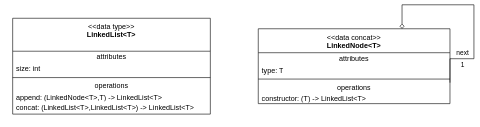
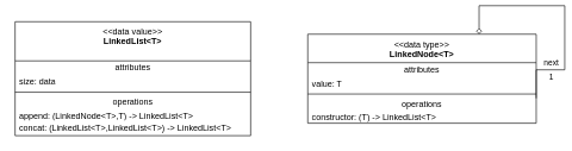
  <mxCell id="0" />
  <mxCell id="1" parent="0" />
- <mxCell id="2" value="&amp;lt;&amp;lt;data concat&amp;gt;&amp;gt;&lt;br&gt;&lt;b&gt;LinkedNode&amp;lt;T&amp;gt;&lt;/b&gt;&lt;div&gt;&lt;br&gt;&lt;/div&gt;" style="swimlane;fontStyle=0;align=center;verticalAlign=top;childLayout=stackLayout;horizontal=1;startSize=40;horizontalStack=0;resizeParent=1;resizeParentMax=0;resizeLast=0;collapsible=0;marginBottom=0;html=1;whiteSpace=wrap;" vertex="1" parent="1"><mxGeometry x="430" y="37.5" width="320" height="125" as="geometry" /></mxCell>
+ <mxCell id="2" value="&amp;lt;&amp;lt;data type&amp;gt;&amp;gt;&lt;br&gt;&lt;b&gt;LinkedNode&amp;lt;T&amp;gt;&lt;/b&gt;&lt;div&gt;&lt;br&gt;&lt;/div&gt;" style="swimlane;fontStyle=0;align=center;verticalAlign=top;childLayout=stackLayout;horizontal=1;startSize=40;horizontalStack=0;resizeParent=1;resizeParentMax=0;resizeLast=0;collapsible=0;marginBottom=0;html=1;whiteSpace=wrap;" vertex="1" parent="1"><mxGeometry x="430" y="37.5" width="320" height="125" as="geometry" /></mxCell>
  <mxCell id="3" style="edgeStyle=orthogonalEdgeStyle;rounded=0;orthogonalLoop=1;jettySize=auto;html=1;entryX=0.75;entryY=0;entryDx=0;entryDy=0;exitX=1;exitY=0.5;exitDx=0;exitDy=0;endArrow=diamond;endFill=0;" edge="1" parent="2" target="2"><mxGeometry relative="1" as="geometry"><mxPoint x="320" y="90" as="sourcePoint" /><Array as="points"><mxPoint x="320" y="50" /><mxPoint x="360" y="50" /><mxPoint x="360" y="-40" /><mxPoint x="240" y="-40" /></Array></mxGeometry></mxCell>
  <mxCell id="4" value="next" style="edgeLabel;html=1;align=center;verticalAlign=middle;resizable=0;points=[];" vertex="1" connectable="0" parent="3"><mxGeometry x="-0.612" relative="1" as="geometry"><mxPoint x="-4" y="-10" as="offset" /></mxGeometry></mxCell>
  <mxCell id="5" value="1" style="edgeLabel;html=1;align=center;verticalAlign=middle;resizable=0;points=[];" vertex="1" connectable="0" parent="3"><mxGeometry x="-0.273" y="-1" relative="1" as="geometry"><mxPoint x="-21" y="50" as="offset" /></mxGeometry></mxCell>
  <mxCell id="6" value="attributes" style="text;html=1;strokeColor=none;fillColor=none;align=center;verticalAlign=middle;spacingLeft=4;spacingRight=4;overflow=hidden;rotatable=0;points=[[0,0.5],[1,0.5]];portConstraint=eastwest;whiteSpace=wrap;" vertex="1" parent="2"><mxGeometry y="40" width="320" height="20" as="geometry" /></mxCell>
- <mxCell id="7" value="type: T" style="text;html=1;strokeColor=none;fillColor=none;align=left;verticalAlign=middle;spacingLeft=4;spacingRight=4;overflow=hidden;rotatable=0;points=[[0,0.5],[1,0.5]];portConstraint=eastwest;whiteSpace=wrap;" vertex="1" parent="2"><mxGeometry y="60" width="320" height="20" as="geometry" /></mxCell>
+ <mxCell id="7" value="value: T" style="text;html=1;strokeColor=none;fillColor=none;align=left;verticalAlign=middle;spacingLeft=4;spacingRight=4;overflow=hidden;rotatable=0;points=[[0,0.5],[1,0.5]];portConstraint=eastwest;whiteSpace=wrap;" vertex="1" parent="2"><mxGeometry y="60" width="320" height="20" as="geometry" /></mxCell>
  <mxCell id="8" value="" style="line;strokeWidth=1;fillColor=none;align=left;verticalAlign=middle;spacingTop=-1;spacingLeft=3;spacingRight=3;rotatable=0;labelPosition=right;points=[];portConstraint=eastwest;" vertex="1" parent="2"><mxGeometry y="80" width="320" height="8" as="geometry" /></mxCell>
  <mxCell id="9" value="operations" style="text;html=1;strokeColor=none;fillColor=none;align=center;verticalAlign=middle;spacingLeft=4;spacingRight=4;overflow=hidden;rotatable=0;points=[[0,0.5],[1,0.5]];portConstraint=eastwest;whiteSpace=wrap;" vertex="1" parent="2"><mxGeometry y="88" width="320" height="20" as="geometry" /></mxCell>
  <mxCell id="10" value="constructor: (T) -&amp;gt; LinkedList&amp;lt;T&amp;gt;" style="text;html=1;strokeColor=none;fillColor=none;align=left;verticalAlign=middle;spacingLeft=4;spacingRight=4;overflow=hidden;rotatable=0;points=[[0,0.5],[1,0.5]];portConstraint=eastwest;whiteSpace=wrap;" vertex="1" parent="2"><mxGeometry y="108" width="320" height="17" as="geometry" /></mxCell>
- <mxCell id="11" value="&amp;lt;&amp;lt;data type&amp;gt;&amp;gt;&lt;br&gt;&lt;b&gt;LinkedList&amp;lt;T&amp;gt;&lt;/b&gt;&lt;div&gt;&lt;br/&gt;&lt;/div&gt;" style="swimlane;fontStyle=0;align=center;verticalAlign=top;childLayout=stackLayout;horizontal=1;startSize=55;horizontalStack=0;resizeParent=1;resizeParentMax=0;resizeLast=0;collapsible=0;marginBottom=0;html=1;whiteSpace=wrap;" vertex="1" parent="1"><mxGeometry x="20" y="20" width="330" height="160" as="geometry" /></mxCell>
+ <mxCell id="11" value="&amp;lt;&amp;lt;data value&amp;gt;&amp;gt;&lt;br&gt;&lt;b&gt;LinkedList&amp;lt;T&amp;gt;&lt;/b&gt;&lt;div&gt;&lt;br/&gt;&lt;/div&gt;" style="swimlane;fontStyle=0;align=center;verticalAlign=top;childLayout=stackLayout;horizontal=1;startSize=55;horizontalStack=0;resizeParent=1;resizeParentMax=0;resizeLast=0;collapsible=0;marginBottom=0;html=1;whiteSpace=wrap;" vertex="1" parent="1"><mxGeometry x="20" y="20" width="330" height="160" as="geometry" /></mxCell>
  <mxCell id="12" value="attributes" style="text;html=1;strokeColor=none;fillColor=none;align=center;verticalAlign=middle;spacingLeft=4;spacingRight=4;overflow=hidden;rotatable=0;points=[[0,0.5],[1,0.5]];portConstraint=eastwest;whiteSpace=wrap;" vertex="1" parent="11"><mxGeometry y="55" width="330" height="20" as="geometry" /></mxCell>
- <mxCell id="13" value="size: int" style="text;html=1;strokeColor=none;fillColor=none;align=left;verticalAlign=middle;spacingLeft=4;spacingRight=4;overflow=hidden;rotatable=0;points=[[0,0.5],[1,0.5]];portConstraint=eastwest;whiteSpace=wrap;" vertex="1" parent="11"><mxGeometry y="75" width="330" height="20" as="geometry" /></mxCell>
+ <mxCell id="13" value="size: data" style="text;html=1;strokeColor=none;fillColor=none;align=left;verticalAlign=middle;spacingLeft=4;spacingRight=4;overflow=hidden;rotatable=0;points=[[0,0.5],[1,0.5]];portConstraint=eastwest;whiteSpace=wrap;" vertex="1" parent="11"><mxGeometry y="75" width="330" height="20" as="geometry" /></mxCell>
  <mxCell id="14" value="" style="line;strokeWidth=1;fillColor=none;align=left;verticalAlign=middle;spacingTop=-1;spacingLeft=3;spacingRight=3;rotatable=0;labelPosition=right;points=[];portConstraint=eastwest;" vertex="1" parent="11"><mxGeometry y="95" width="330" height="8" as="geometry" /></mxCell>
  <mxCell id="15" value="operations" style="text;html=1;strokeColor=none;fillColor=none;align=center;verticalAlign=middle;spacingLeft=4;spacingRight=4;overflow=hidden;rotatable=0;points=[[0,0.5],[1,0.5]];portConstraint=eastwest;whiteSpace=wrap;" vertex="1" parent="11"><mxGeometry y="103" width="330" height="20" as="geometry" /></mxCell>
  <mxCell id="16" value="append: (LinkedNode&amp;lt;T&amp;gt;,T) -&amp;gt; LinkedList&amp;lt;T&amp;gt;" style="text;html=1;strokeColor=none;fillColor=none;align=left;verticalAlign=middle;spacingLeft=4;spacingRight=4;overflow=hidden;rotatable=0;points=[[0,0.5],[1,0.5]];portConstraint=eastwest;whiteSpace=wrap;" vertex="1" parent="11"><mxGeometry y="123" width="330" height="17" as="geometry" /></mxCell>
  <mxCell id="17" value="concat: (LinkedList&amp;lt;T&amp;gt;,LinkedList&amp;lt;T&amp;gt;) -&amp;gt; LinkedList&amp;lt;T&amp;gt;" style="text;html=1;strokeColor=none;fillColor=none;align=left;verticalAlign=middle;spacingLeft=4;spacingRight=4;overflow=hidden;rotatable=0;points=[[0,0.5],[1,0.5]];portConstraint=eastwest;whiteSpace=wrap;" vertex="1" parent="11"><mxGeometry y="140" width="330" height="20" as="geometry" /></mxCell>
